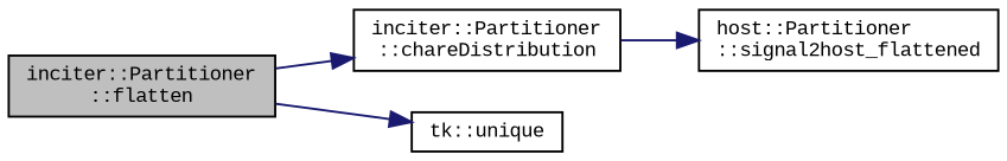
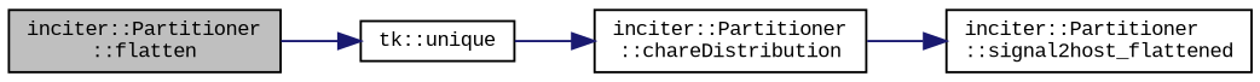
  digraph {
    fontname="Liberation Mono"
    rankdir=LR
    node [color=black fontname="Liberation Mono" fontsize=9 shape=record]
    edge [color=midnightblue fontname="Liberation Mono" fontsize=9 labelfontname="sans-serif" labelfontsize=9 style=solid]
    n1 [fillcolor=grey75 fontcolor=black height=0.2 label="inciter::Partitioner\l::flatten" style=filled width=0.4]
    n2 [height=0.2 label="inciter::Partitioner\l::chareDistribution" width=0.4]
    n3 [height=0.2 label="tk::unique" width=0.4]
-   n4 [height=0.2 label="host::Partitioner\l::signal2host_flattened" width=0.4]
-   n1 -> n2
+   n4 [height=0.2 label="inciter::Partitioner\l::signal2host_flattened" width=0.4]
+   n3 -> n2
    n1 -> n3
    n2 -> n4
  }
